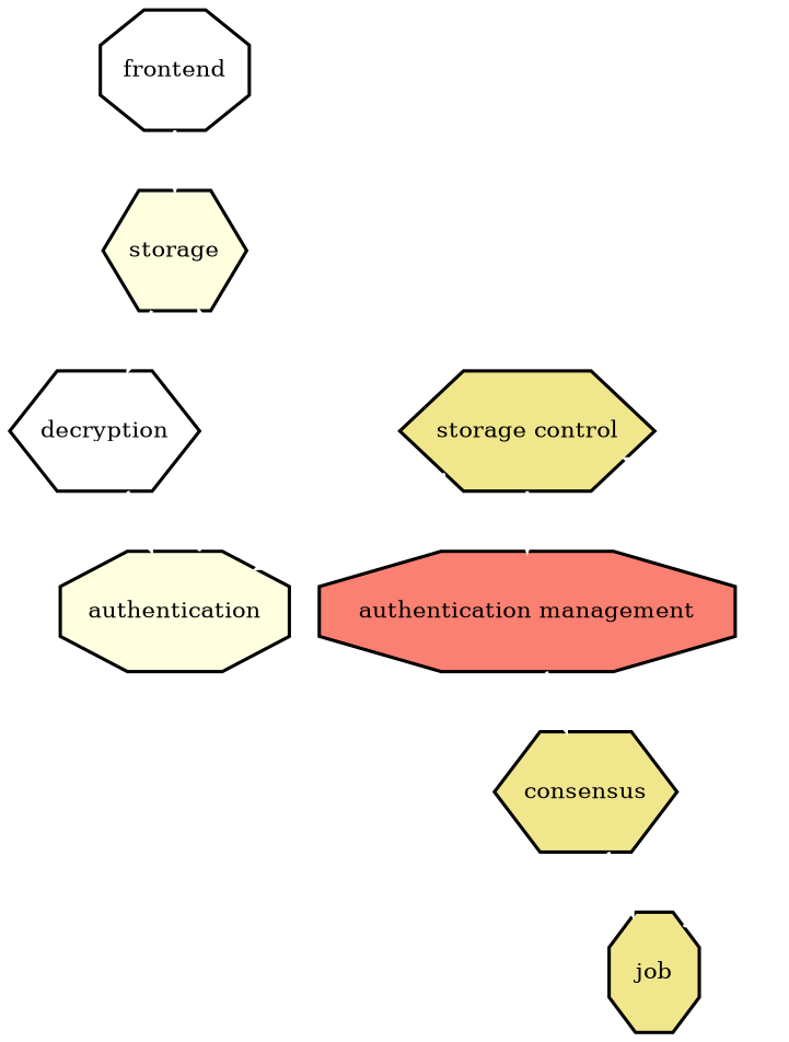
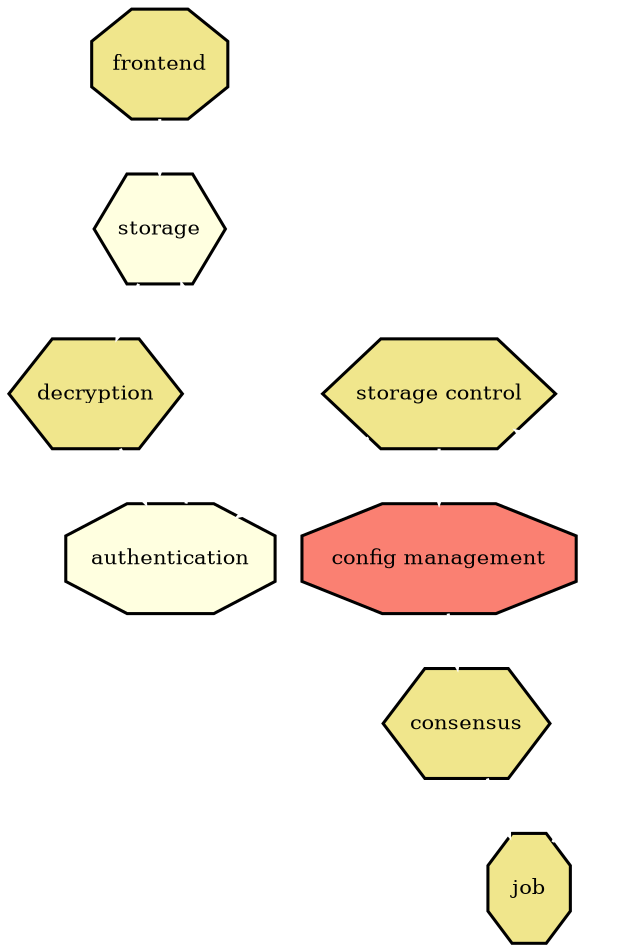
  digraph {
    rankdir=TB
    node [color=black fillcolor=khaki penwidth=2 shape=octagon style=filled]
    edge [color=white penwidth=2]
-   frontend [fillcolor=white height=1]
+   frontend [height=1]
    storage [fillcolor=lightyellow height=1 shape=hexagon]
-   decryption [fillcolor=white height=1 shape=hexagon]
+   decryption [height=1 shape=hexagon]
    authentication [fillcolor=lightyellow height=1]
    n5 [height=1 label="storage control" shape=hexagon]
-   n6 [fillcolor=salmon height=1 label="authentication management"]
+   n6 [fillcolor=salmon height=1 label="config management"]
    consensus [height=1 shape=hexagon]
    n8 [height=1 labe="service registry" label=job]
    frontend -> storage
    storage -> decryption
    decryption -> authentication
    authentication -> storage
    n5 -> authentication
    n5 -> n6
    n6 -> consensus
    consensus -> n8
    n8 -> n5
  }
